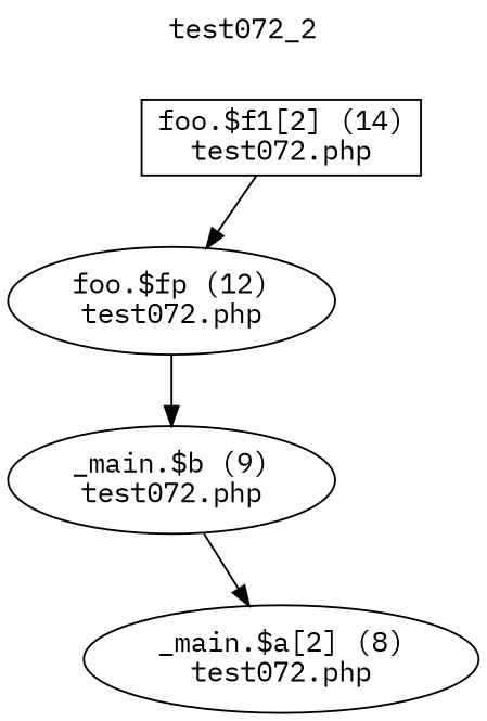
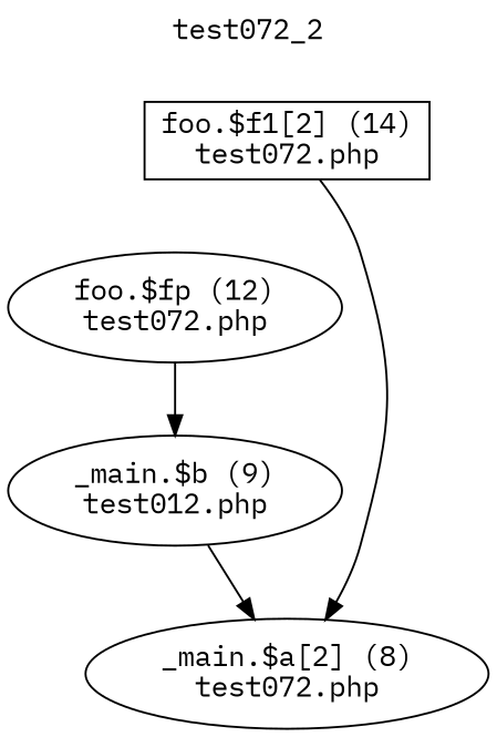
  digraph {
    fontname="IBM Plex Mono"
    label=test072_2
    labelloc=t
    node [fontname="IBM Plex Mono" shape=ellipse]
    edge [fontname="IBM Plex Mono"]
    n1 [label="foo.$f1[2] (14)\ntest072.php" shape=box]
    n2 [label="foo.$fp (12)\ntest072.php"]
-   n3 [label="_main.$b (9)\ntest072.php"]
+   n3 [label="_main.$b (9)\ntest012.php"]
    n4 [label="_main.$a[2] (8)\ntest072.php"]
-   n1 -> n2
+   n1 -> n4
    n2 -> n3
    n3 -> n4
  }
